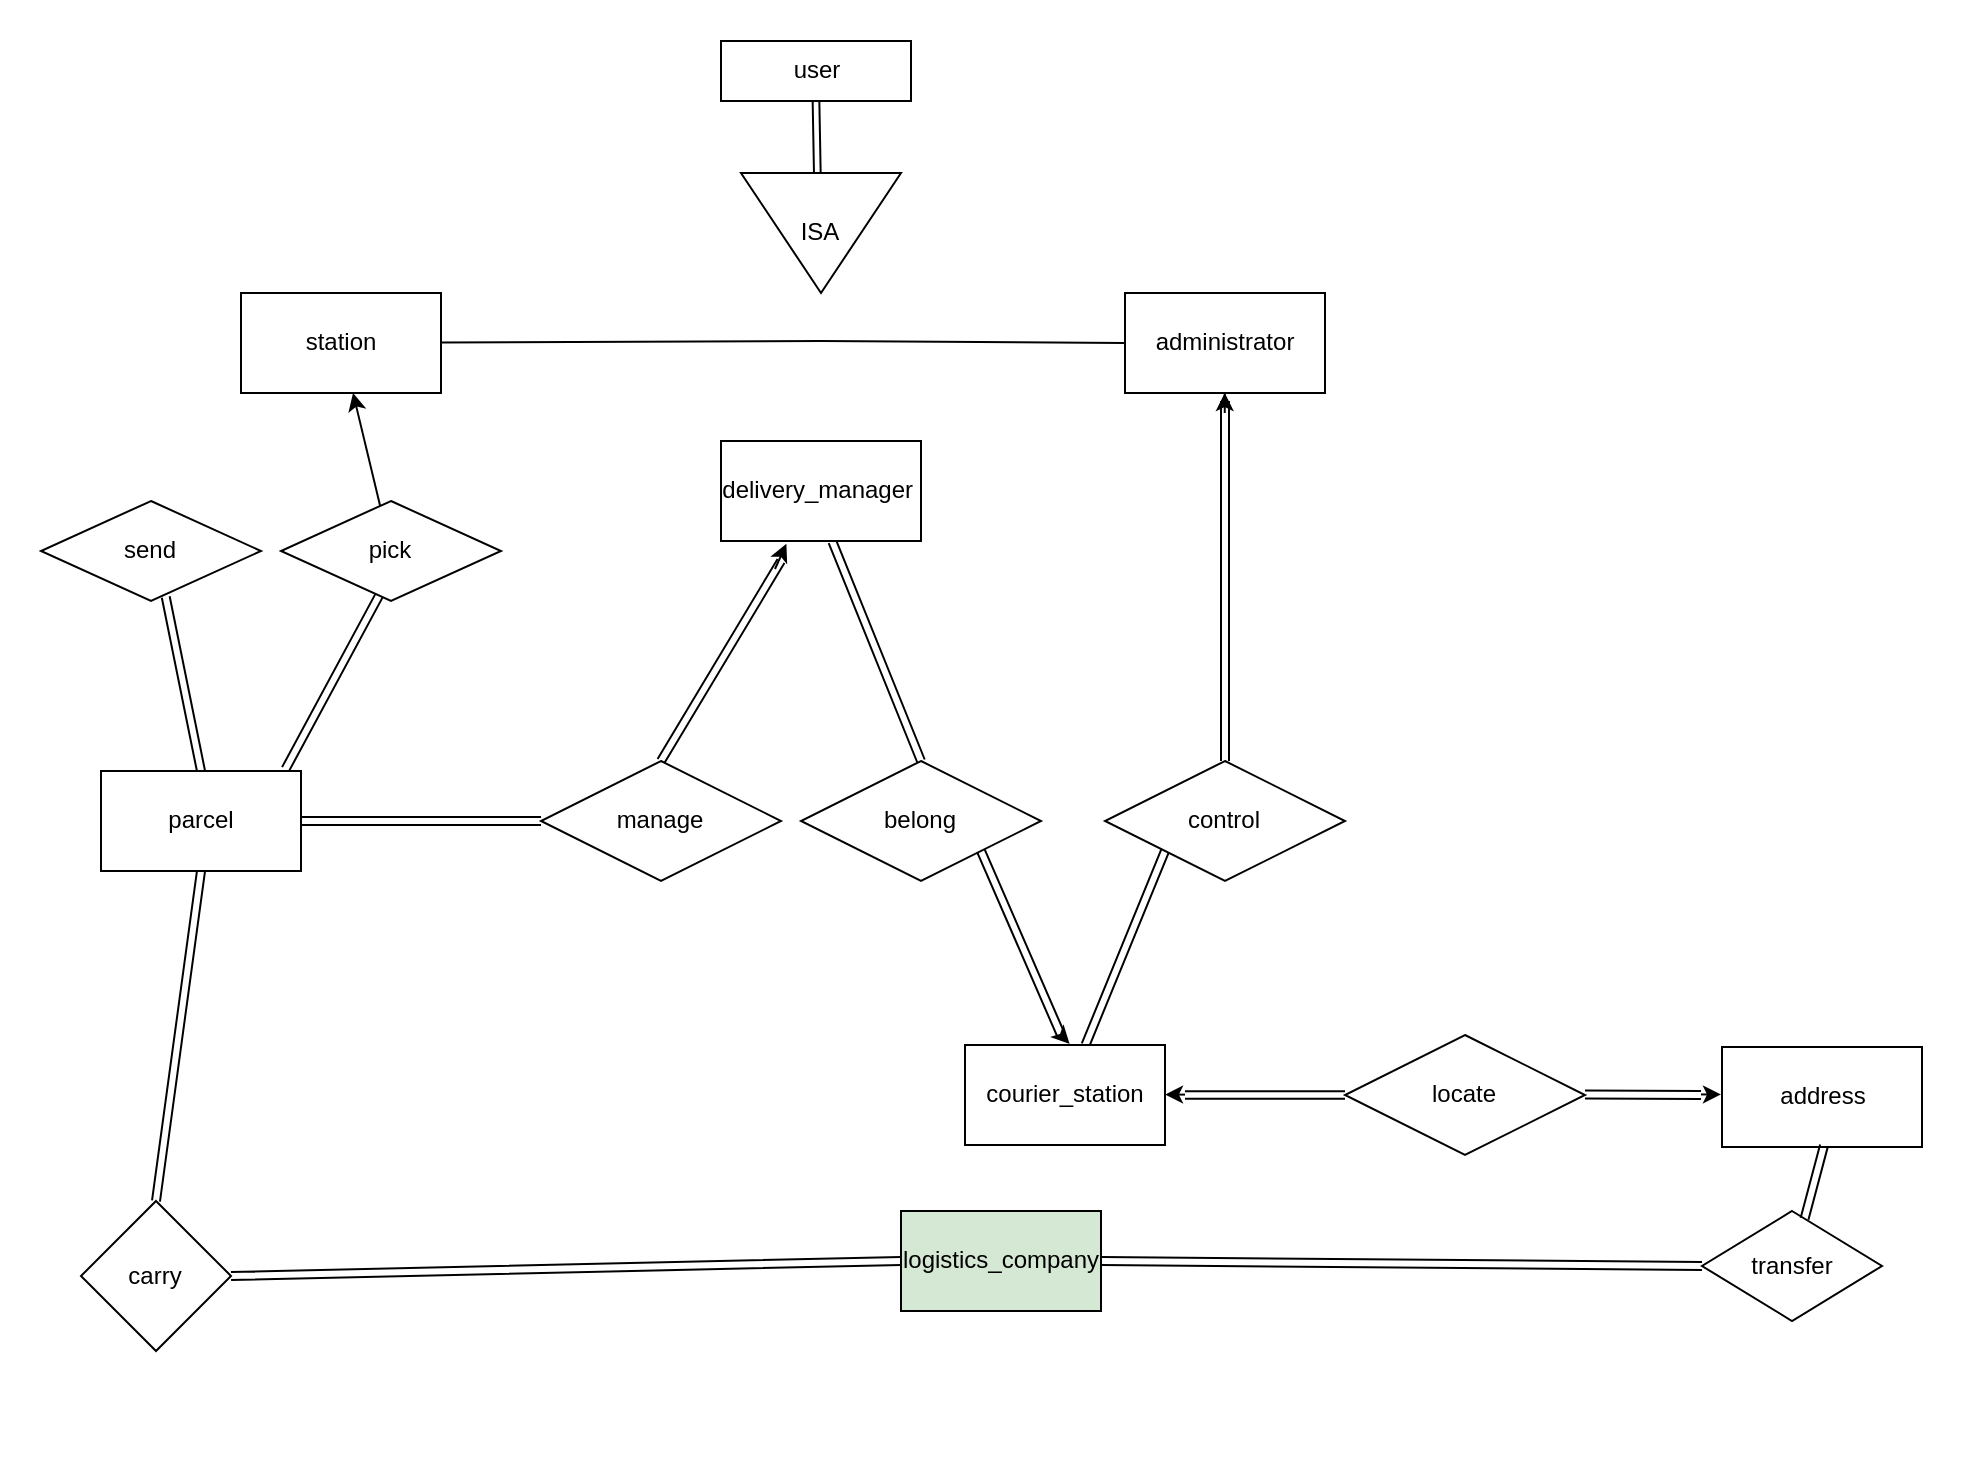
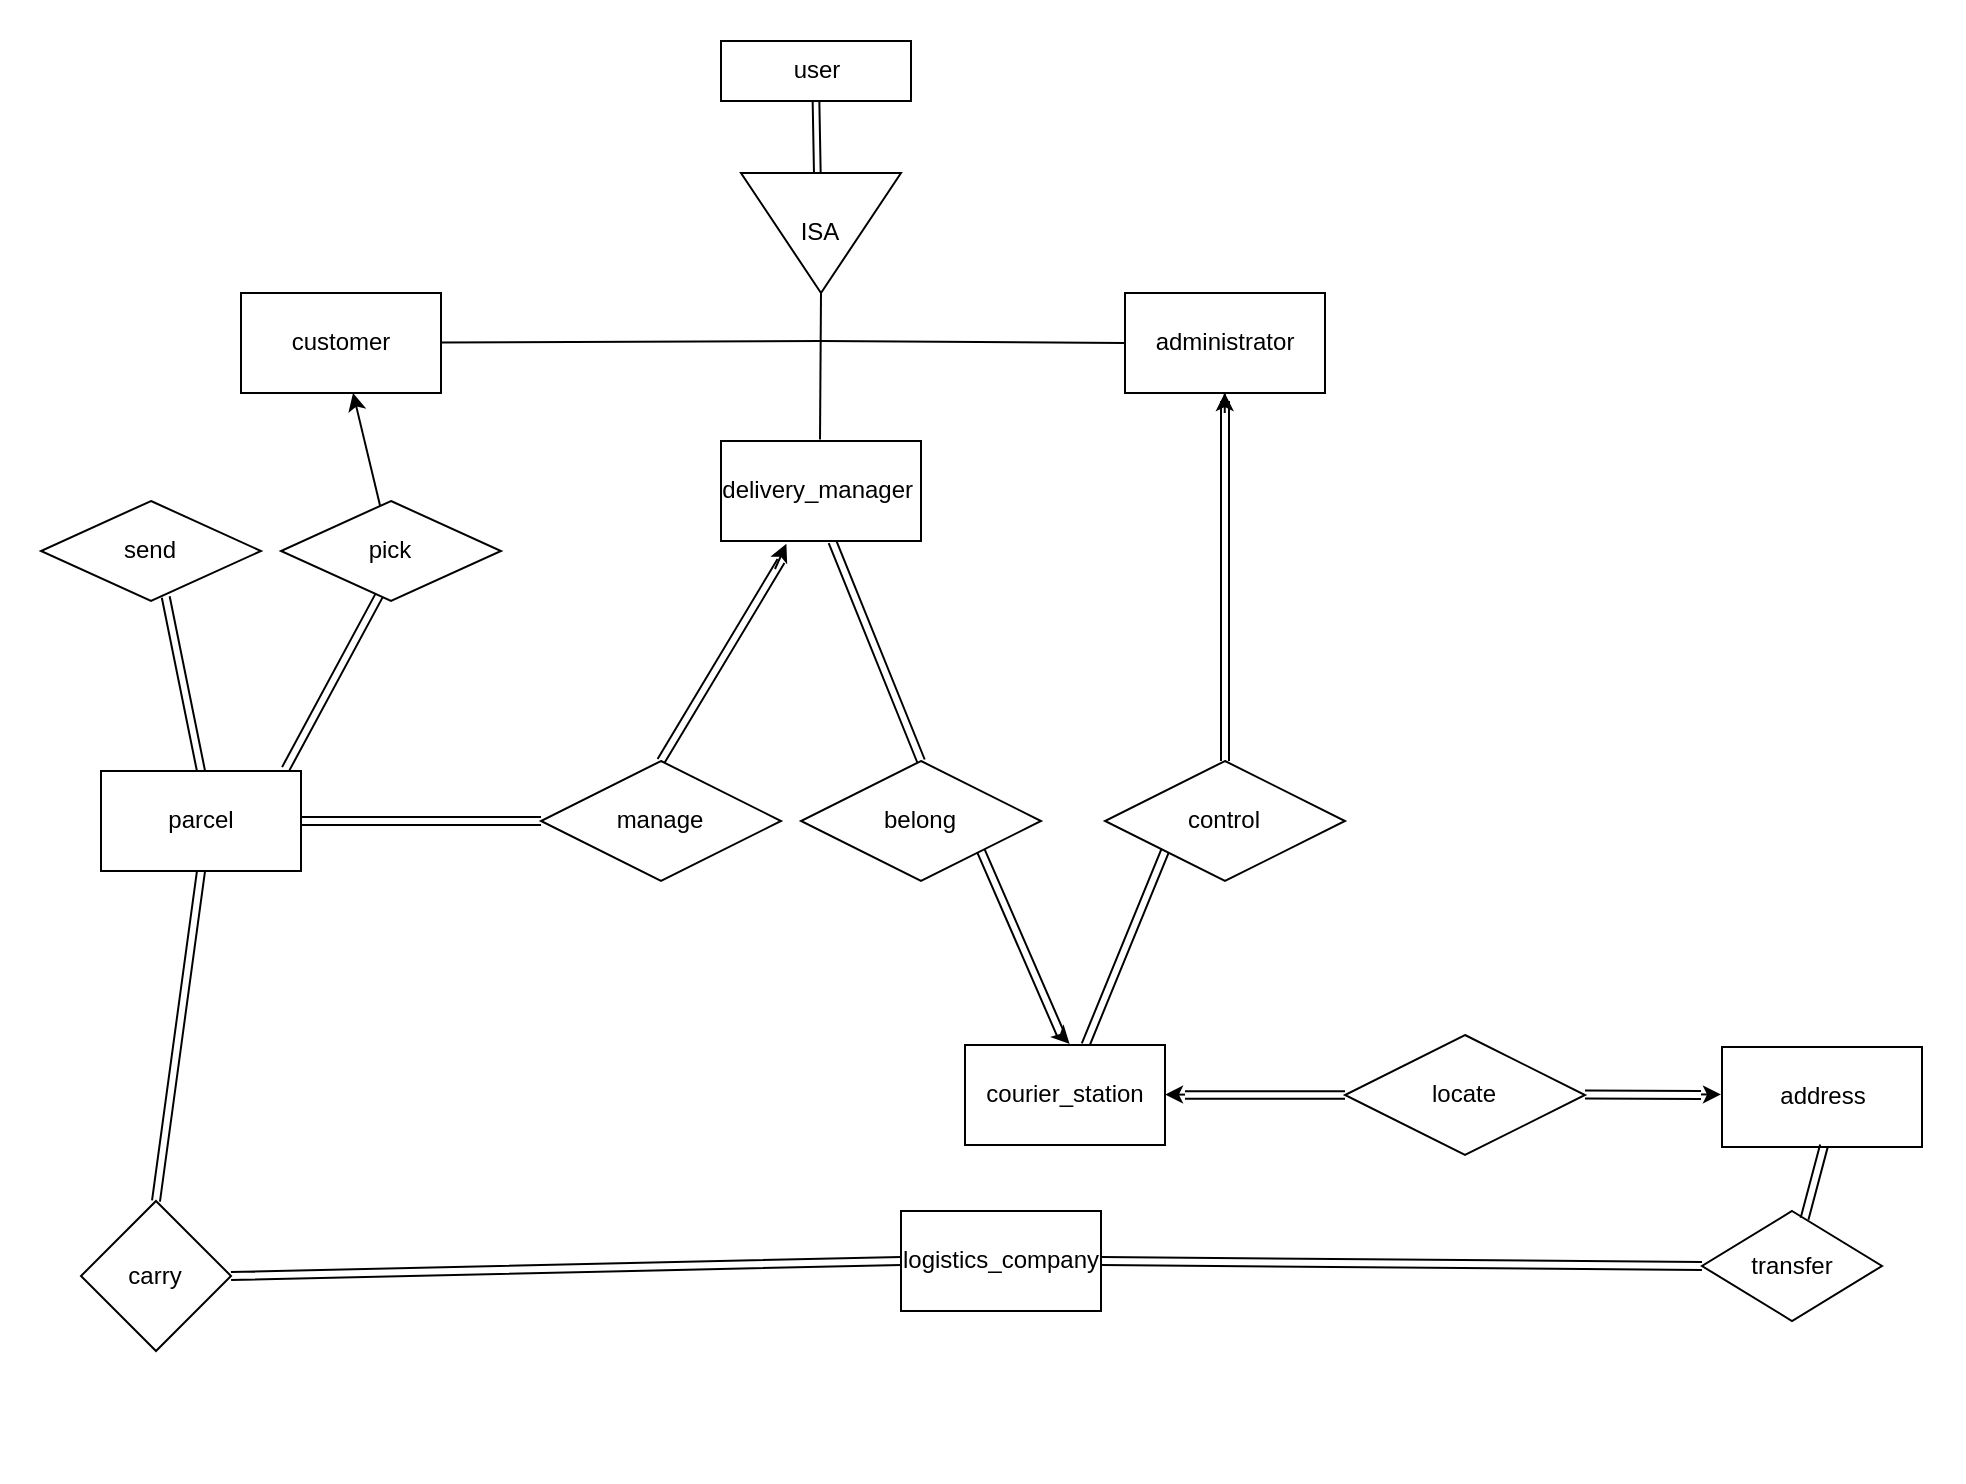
  <mxCell id="0" />
  <mxCell id="1" parent="0" />
  <mxCell id="2" style="edgeStyle=none;shape=link;html=1;exitX=0.5;exitY=0;exitDx=0;exitDy=0;" parent="1" source="19" edge="1"><mxGeometry relative="1" as="geometry"><mxPoint x="390" y="280" as="targetPoint" /><Array as="points" /></mxGeometry></mxCell>
  <mxCell id="3" style="edgeStyle=none;shape=link;html=1;entryX=0.5;entryY=0;entryDx=0;entryDy=0;exitX=0.557;exitY=1.007;exitDx=0;exitDy=0;exitPerimeter=0;" parent="1" source="28" target="4" edge="1"><mxGeometry relative="1" as="geometry"><mxPoint x="440" y="260" as="sourcePoint" /><mxPoint x="560" y="220" as="targetPoint" /></mxGeometry></mxCell>
  <mxCell id="4" value="belong" style="shape=rhombus;perimeter=rhombusPerimeter;whiteSpace=wrap;html=1;align=center;" parent="1" vertex="1"><mxGeometry x="400" y="380" width="120" height="60" as="geometry" /></mxCell>
  <mxCell id="5" style="edgeStyle=none;shape=link;html=1;exitX=1;exitY=1;exitDx=0;exitDy=0;" parent="1" source="4" edge="1"><mxGeometry relative="1" as="geometry"><mxPoint x="429.63" y="447" as="sourcePoint" /><mxPoint x="530" y="517" as="targetPoint" /></mxGeometry></mxCell>
  <mxCell id="6" style="edgeStyle=none;shape=link;html=1;exitX=0.923;exitY=-0.02;exitDx=0;exitDy=0;entryX=0.452;entryY=0.92;entryDx=0;entryDy=0;exitPerimeter=0;entryPerimeter=0;" parent="1" source="7" target="24" edge="1"><mxGeometry relative="1" as="geometry" /></mxCell>
  <mxCell id="7" value="parcel" style="html=1;dashed=0;whitespace=wrap;" parent="1" vertex="1"><mxGeometry x="50" y="385" width="100" height="50" as="geometry" /></mxCell>
  <mxCell id="8" value="locate" style="shape=rhombus;perimeter=rhombusPerimeter;whiteSpace=wrap;html=1;align=center;" parent="1" vertex="1"><mxGeometry x="672" y="517" width="120" height="60" as="geometry" /></mxCell>
  <mxCell id="9" value="" style="edgeStyle=none;shape=link;html=1;entryX=0;entryY=1;entryDx=0;entryDy=0;" parent="1" source="10" target="20" edge="1"><mxGeometry relative="1" as="geometry" /></mxCell>
  <mxCell id="10" value="courier_station" style="html=1;dashed=0;whitespace=wrap;" parent="1" vertex="1"><mxGeometry x="482" y="522" width="100" height="50" as="geometry" /></mxCell>
  <mxCell id="11" value="address" style="html=1;dashed=0;whitespace=wrap;" parent="1" vertex="1"><mxGeometry x="860.5" y="523" width="100" height="50" as="geometry" /></mxCell>
  <mxCell id="12" value="" style="shape=link;html=1;" parent="1" edge="1"><mxGeometry width="100" relative="1" as="geometry"><mxPoint x="792" y="546.8" as="sourcePoint" /><mxPoint x="850" y="547" as="targetPoint" /></mxGeometry></mxCell>
  <mxCell id="13" value="" style="endArrow=classic;html=1;" parent="1" edge="1"><mxGeometry width="50" height="50" relative="1" as="geometry"><mxPoint x="850" y="546.72" as="sourcePoint" /><mxPoint x="860" y="546.72" as="targetPoint" /><Array as="points"><mxPoint x="860" y="546.72" /></Array></mxGeometry></mxCell>
  <mxCell id="14" value="" style="verticalLabelPosition=bottom;shadow=0;dashed=0;align=center;html=1;verticalAlign=top;shape=mxgraph.electrical.transmission.2_line_bus;direction=west;" parent="1" vertex="1"><mxGeometry x="592" y="545.13" width="80" height="3.75" as="geometry" /></mxCell>
  <mxCell id="15" value="" style="endArrow=classic;html=1;" parent="1" edge="1"><mxGeometry width="50" height="50" relative="1" as="geometry"><mxPoint x="592" y="546.8" as="sourcePoint" /><mxPoint x="582" y="546.8" as="targetPoint" /></mxGeometry></mxCell>
  <mxCell id="16" value="" style="endArrow=classic;html=1;" parent="1" edge="1"><mxGeometry width="50" height="50" relative="1" as="geometry"><mxPoint x="602" y="556.8" as="sourcePoint" /><mxPoint x="602" y="557" as="targetPoint" /></mxGeometry></mxCell>
  <mxCell id="17" value="" style="endArrow=classic;html=1;entryX=0.523;entryY=-0.01;entryDx=0;entryDy=0;entryPerimeter=0;" parent="1" target="10" edge="1"><mxGeometry width="50" height="50" relative="1" as="geometry"><mxPoint x="530" y="517" as="sourcePoint" /><mxPoint x="530" y="522" as="targetPoint" /><Array as="points" /></mxGeometry></mxCell>
  <mxCell id="18" style="edgeStyle=none;shape=link;html=1;exitX=0;exitY=0.5;exitDx=0;exitDy=0;entryX=1;entryY=0.5;entryDx=0;entryDy=0;" parent="1" source="19" target="7" edge="1"><mxGeometry relative="1" as="geometry" /></mxCell>
  <mxCell id="19" value="manage" style="shape=rhombus;perimeter=rhombusPerimeter;whiteSpace=wrap;html=1;align=center;" parent="1" vertex="1"><mxGeometry x="270" y="380" width="120" height="60" as="geometry" /></mxCell>
  <mxCell id="20" value="control" style="shape=rhombus;perimeter=rhombusPerimeter;whiteSpace=wrap;html=1;align=center;" parent="1" vertex="1"><mxGeometry x="552" y="380" width="120" height="60" as="geometry" /></mxCell>
  <mxCell id="21" style="edgeStyle=none;shape=link;html=1;entryX=0.5;entryY=0;entryDx=0;entryDy=0;exitX=0.567;exitY=0.96;exitDx=0;exitDy=0;exitPerimeter=0;" parent="1" source="22" target="7" edge="1"><mxGeometry relative="1" as="geometry"><mxPoint x="74" y="300" as="sourcePoint" /></mxGeometry></mxCell>
  <mxCell id="22" value="send" style="shape=rhombus;perimeter=rhombusPerimeter;whiteSpace=wrap;html=1;align=center;" parent="1" vertex="1"><mxGeometry x="20" y="250" width="110" height="50" as="geometry" /></mxCell>
  <mxCell id="23" style="edgeStyle=none;html=1;" parent="1" source="24" target="29" edge="1"><mxGeometry relative="1" as="geometry"><mxPoint x="200" y="130" as="targetPoint" /></mxGeometry></mxCell>
  <mxCell id="24" value="pick" style="shape=rhombus;perimeter=rhombusPerimeter;whiteSpace=wrap;html=1;align=center;" parent="1" vertex="1"><mxGeometry x="140" y="250" width="110" height="50" as="geometry" /></mxCell>
  <mxCell id="25" value="" style="endArrow=classic;html=1;entryX=0.327;entryY=1.028;entryDx=0;entryDy=0;entryPerimeter=0;" parent="1" edge="1" target="28"><mxGeometry width="50" height="50" relative="1" as="geometry"><mxPoint x="387" y="284" as="sourcePoint" /><mxPoint x="397" y="274" as="targetPoint" /><Array as="points" /></mxGeometry></mxCell>
  <mxCell id="26" value="user" style="html=1;dashed=0;whitespace=wrap;" parent="1" vertex="1"><mxGeometry x="360" y="20" width="95" height="30" as="geometry" /></mxCell>
  <mxCell id="27" value="ISA" style="triangle;whiteSpace=wrap;html=1;direction=south;" parent="1" vertex="1"><mxGeometry x="370" y="86" width="80" height="60" as="geometry" /></mxCell>
  <mxCell id="28" value="delivery_manager&amp;nbsp;" style="html=1;dashed=0;whitespace=wrap;" parent="1" vertex="1"><mxGeometry x="360" y="220" width="100" height="50" as="geometry" /></mxCell>
- <mxCell id="29" value="station" style="html=1;dashed=0;whitespace=wrap;" parent="1" vertex="1"><mxGeometry x="120" y="146" width="100" height="50" as="geometry" /></mxCell>
+ <mxCell id="29" value="customer" style="html=1;dashed=0;whitespace=wrap;" parent="1" vertex="1"><mxGeometry x="120" y="146" width="100" height="50" as="geometry" /></mxCell>
  <mxCell id="30" value="" style="endArrow=none;html=1;entryX=0;entryY=0.5;entryDx=0;entryDy=0;" parent="1" target="44" edge="1"><mxGeometry width="50" height="50" relative="1" as="geometry"><mxPoint x="410" y="170" as="sourcePoint" /><mxPoint x="590" y="140" as="targetPoint" /></mxGeometry></mxCell>
  <mxCell id="31" value="" style="shape=link;html=1;exitX=-0.001;exitY=0.523;exitDx=0;exitDy=0;entryX=0.5;entryY=1;entryDx=0;entryDy=0;exitPerimeter=0;width=3.333;" parent="1" target="26" edge="1" source="27"><mxGeometry width="100" relative="1" as="geometry"><mxPoint x="430" y="70" as="sourcePoint" /><mxPoint x="260" y="-50" as="targetPoint" /></mxGeometry></mxCell>
+ <mxCell id="32" value="" style="endArrow=none;html=1;exitX=1;exitY=0.5;exitDx=0;exitDy=0;entryX=0.495;entryY=-0.014;entryDx=0;entryDy=0;entryPerimeter=0;" parent="1" source="27" target="28" edge="1"><mxGeometry width="50" height="50" relative="1" as="geometry"><mxPoint x="270" y="55" as="sourcePoint" /><mxPoint x="427" y="160" as="targetPoint" /></mxGeometry></mxCell>
  <mxCell id="33" value="" style="endArrow=none;html=1;" parent="1" source="29" edge="1"><mxGeometry width="50" height="50" relative="1" as="geometry"><mxPoint x="188" y="160" as="sourcePoint" /><mxPoint x="410" y="170" as="targetPoint" /></mxGeometry></mxCell>
  <mxCell id="34" value="" style="endArrow=classic;html=1;rounded=0;" parent="1" edge="1"><mxGeometry width="50" height="50" relative="1" as="geometry"><mxPoint x="611.87" y="196" as="sourcePoint" /><mxPoint x="611.87" y="196" as="targetPoint" /><Array as="points"><mxPoint x="611.87" y="196" /><mxPoint x="611.87" y="206" /></Array></mxGeometry></mxCell>
  <mxCell id="35" value="transfer" style="shape=rhombus;perimeter=rhombusPerimeter;whiteSpace=wrap;html=1;align=center;" parent="1" vertex="1"><mxGeometry x="850.5" y="605" width="90" height="55" as="geometry" /></mxCell>
- <mxCell id="36" value="logistics_company" style="html=1;dashed=0;whitespace=wrap;fillColor=#d5e8d4;" parent="1" vertex="1"><mxGeometry x="450" y="605" width="100" height="50" as="geometry" /></mxCell>
+ <mxCell id="36" value="logistics_company" style="html=1;dashed=0;whitespace=wrap;" parent="1" vertex="1"><mxGeometry x="450" y="605" width="100" height="50" as="geometry" /></mxCell>
  <mxCell id="37" style="edgeStyle=none;shape=link;html=1;exitX=0;exitY=0.5;exitDx=0;exitDy=0;entryX=1;entryY=0.5;entryDx=0;entryDy=0;" parent="1" source="35" target="36" edge="1"><mxGeometry relative="1" as="geometry" /></mxCell>
  <mxCell id="38" value="" style="endArrow=classic;html=1;" parent="1" edge="1"><mxGeometry width="50" height="50" relative="1" as="geometry"><mxPoint x="590" y="719.8" as="sourcePoint" /><mxPoint x="590" y="720" as="targetPoint" /></mxGeometry></mxCell>
  <mxCell id="39" style="edgeStyle=none;shape=link;html=1;exitX=1;exitY=0.5;exitDx=0;exitDy=0;entryX=0;entryY=0.5;entryDx=0;entryDy=0;" parent="1" source="40" target="36" edge="1"><mxGeometry relative="1" as="geometry" /></mxCell>
  <mxCell id="40" value="carry" style="shape=rhombus;perimeter=rhombusPerimeter;whiteSpace=wrap;html=1;align=center;" parent="1" vertex="1"><mxGeometry x="40" y="600" width="75" height="75" as="geometry" /></mxCell>
  <mxCell id="41" style="edgeStyle=none;shape=link;html=1;entryX=0.5;entryY=1;entryDx=0;entryDy=0;exitX=0.5;exitY=0;exitDx=0;exitDy=0;exitPerimeter=0;" parent="1" edge="1" source="40"><mxGeometry relative="1" as="geometry"><mxPoint x="100" y="660" as="sourcePoint" /><mxPoint x="100" y="435" as="targetPoint" /></mxGeometry></mxCell>
  <mxCell id="42" style="edgeStyle=none;shape=link;html=1;entryX=0.51;entryY=0.986;entryDx=0;entryDy=0;entryPerimeter=0;" parent="1" source="35" target="11" edge="1"><mxGeometry relative="1" as="geometry"><mxPoint x="932" y="710" as="sourcePoint" /><mxPoint x="932" y="572" as="targetPoint" /></mxGeometry></mxCell>
  <mxCell id="43" value="" style="edgeStyle=none;shape=link;html=1;exitX=0.5;exitY=0;exitDx=0;exitDy=0;" edge="1" parent="1" source="20"><mxGeometry relative="1" as="geometry"><mxPoint x="612" y="200" as="targetPoint" /><mxPoint x="612" y="380" as="sourcePoint" /></mxGeometry></mxCell>
  <mxCell id="44" value="administrator" style="html=1;dashed=0;whitespace=wrap;" parent="1" vertex="1"><mxGeometry x="562" y="146" width="100" height="50" as="geometry" /></mxCell>
